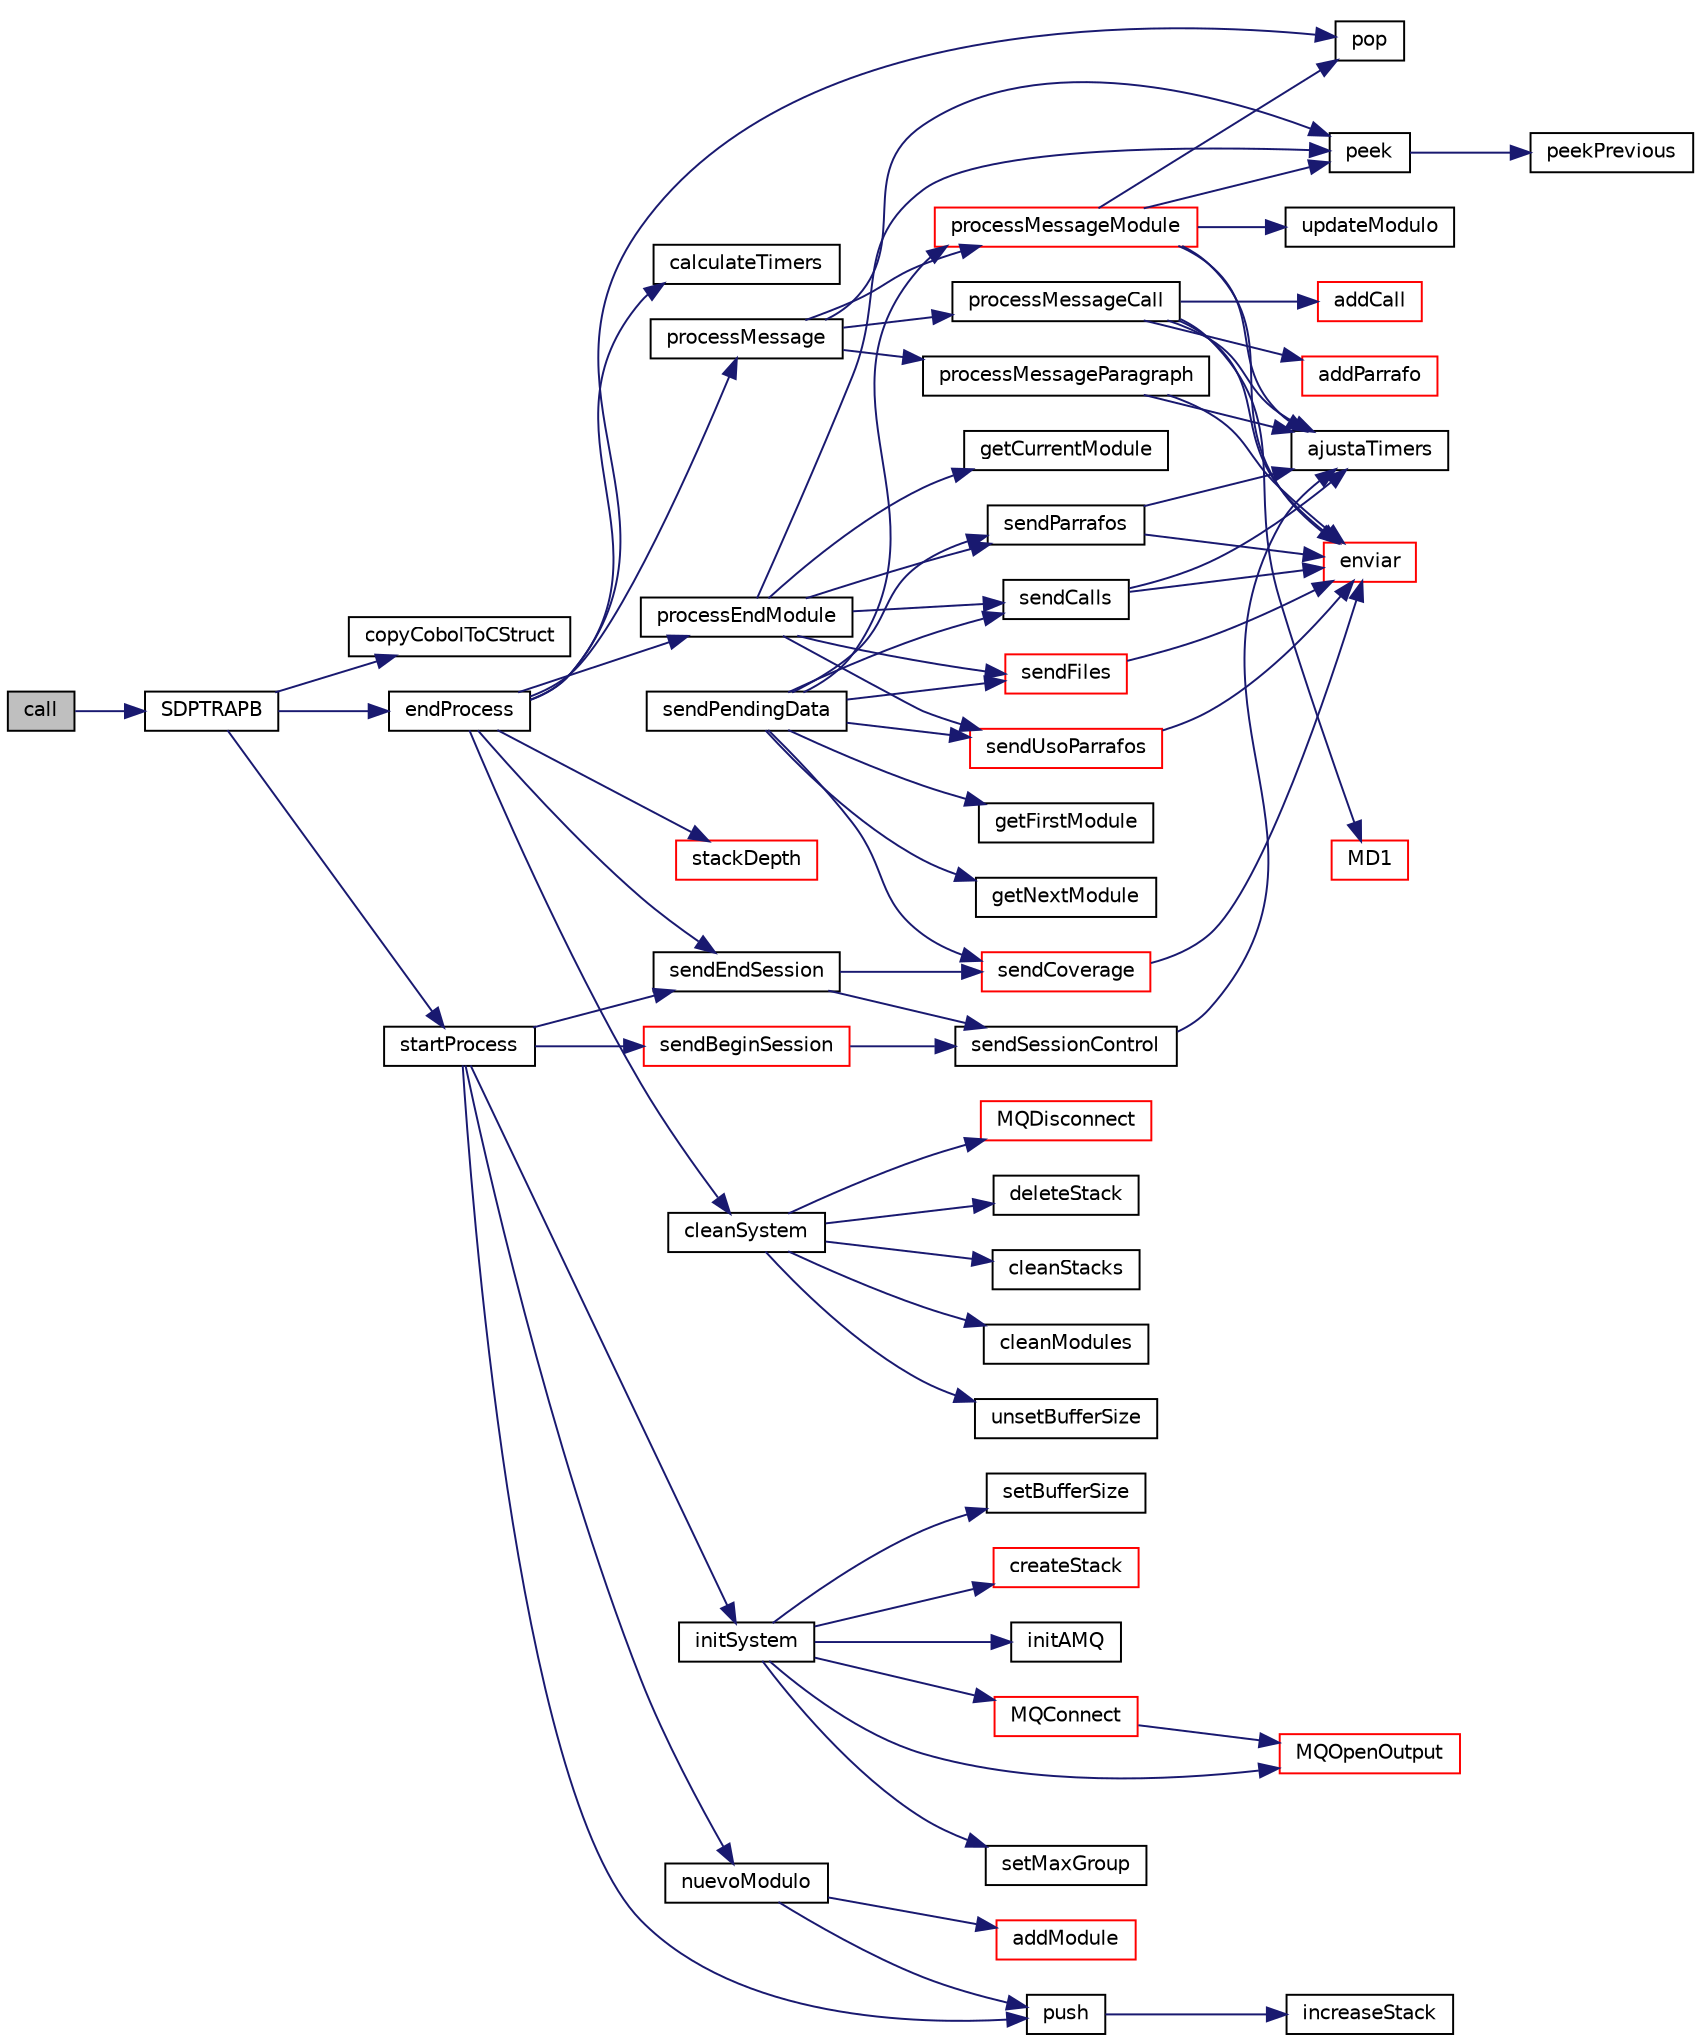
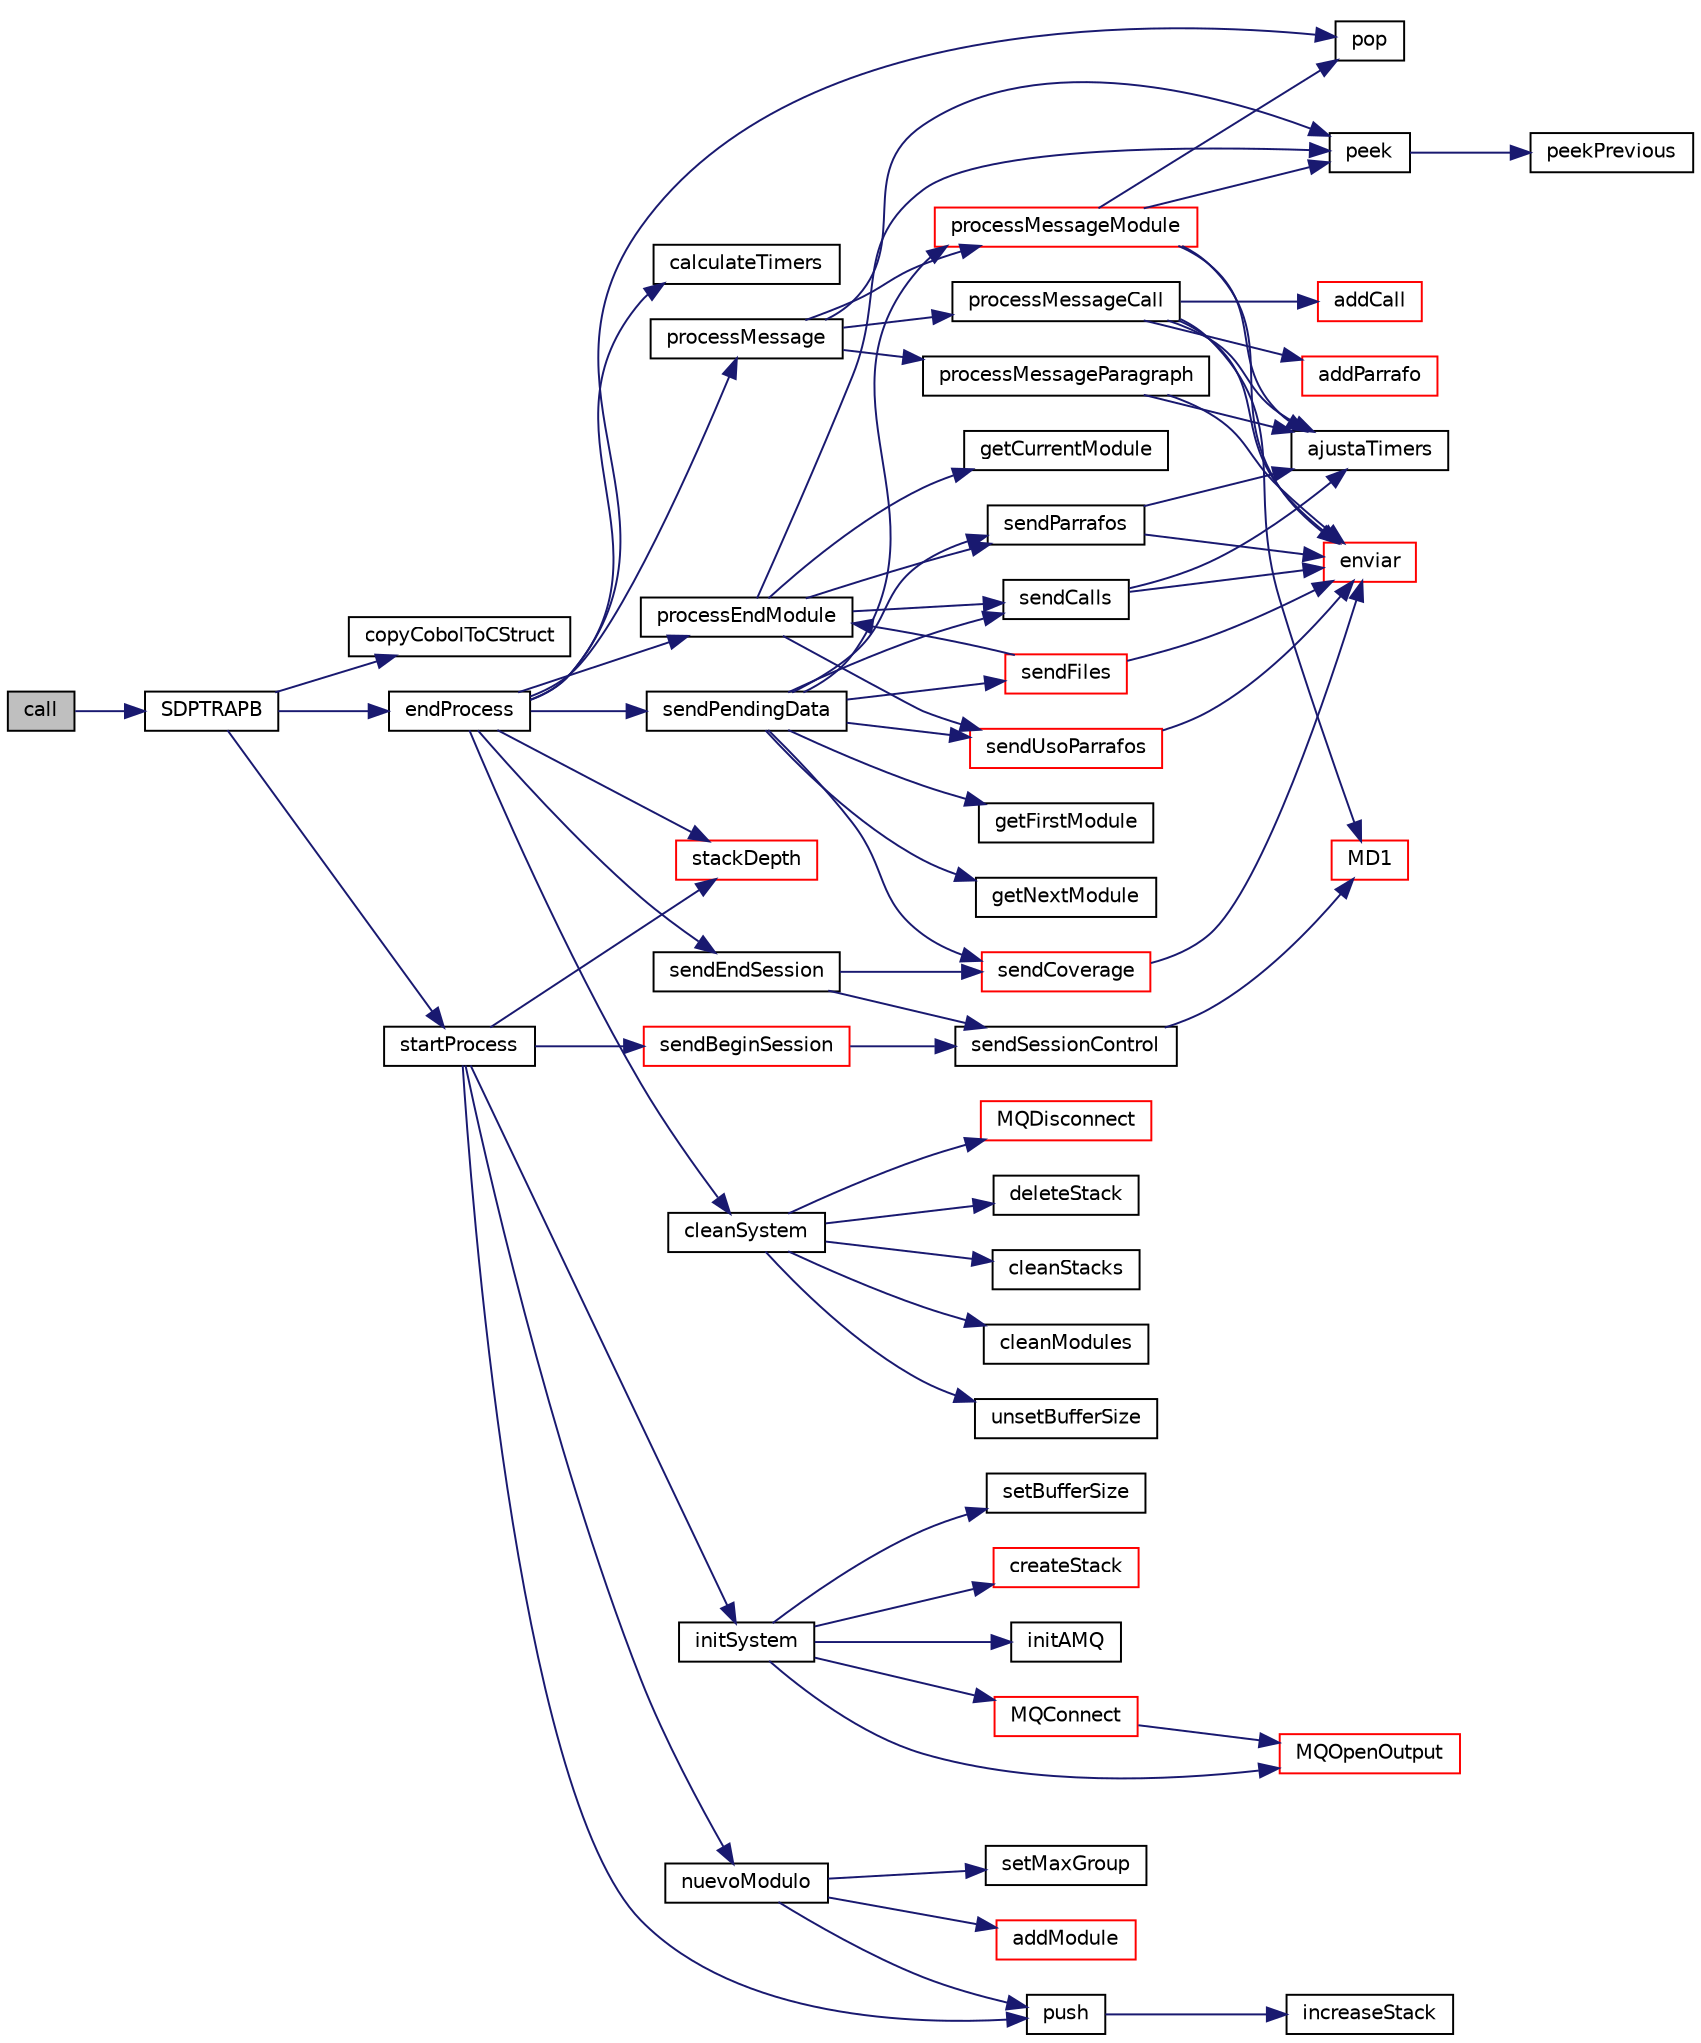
  digraph {
    rankdir=LR
    node [color=black fillcolor=white fontname=Helvetica fontsize=10 shape=record style=filled]
    edge [color=midnightblue fontname=Helvetica fontsize=10 labelfontname=Helvetica labelfontsize=10 style=solid]
    n1 [fillcolor=grey75 fontcolor=black height=0.2 label=call width=0.4]
    n2 [height=0.2 label=SDPTRAPB width=0.4]
    n3 [height=0.2 label=copyCobolToCStruct width=0.4]
    n4 [height=0.2 label=endProcess width=0.4]
    n5 [height=0.2 label=startProcess width=0.4]
    n6 [height=0.2 label=pop width=0.4]
    n7 [height=0.2 label=calculateTimers width=0.4]
    n8 [height=0.2 label=processMessage width=0.4]
    n9 [height=0.2 label=processEndModule width=0.4]
    n10 [color=red height=0.2 label=stackDepth width=0.4]
    n11 [height=0.2 label=sendPendingData width=0.4]
    n12 [height=0.2 label=sendEndSession width=0.4]
    n13 [height=0.2 label=cleanSystem width=0.4]
    n14 [height=0.2 label=initSystem width=0.4]
    n15 [height=0.2 label=nuevoModulo width=0.4]
    n16 [height=0.2 label=push width=0.4]
    n17 [color=red height=0.2 label=sendBeginSession width=0.4]
    n18 [height=0.2 label=peek width=0.4]
    n19 [height=0.2 label=processMessageCall width=0.4]
    n20 [height=0.2 label=processMessageParagraph width=0.4]
    n21 [color=red height=0.2 label=processMessageModule width=0.4]
    n22 [height=0.2 label=sendParrafos width=0.4]
    n23 [height=0.2 label=getCurrentModule width=0.4]
    n24 [height=0.2 label=sendCalls width=0.4]
    n25 [color=red height=0.2 label=sendUsoParrafos width=0.4]
    n26 [color=red height=0.2 label=sendFiles width=0.4]
    n27 [color=red height=0.2 label=sendCoverage width=0.4]
    n28 [height=0.2 label=getFirstModule width=0.4]
    n29 [height=0.2 label=getNextModule width=0.4]
    n30 [height=0.2 label=sendSessionControl width=0.4]
    n31 [color=red height=0.2 label=MQDisconnect width=0.4]
    n32 [height=0.2 label=deleteStack width=0.4]
    n33 [height=0.2 label=cleanStacks width=0.4]
    n34 [height=0.2 label=cleanModules width=0.4]
    n35 [height=0.2 label=unsetBufferSize width=0.4]
    n36 [height=0.2 label=peekPrevious width=0.4]
    n37 [color=red height=0.2 label=addCall width=0.4]
    n38 [height=0.2 label=ajustaTimers width=0.4]
    n39 [color=red height=0.2 label=MD1 width=0.4]
    n40 [color=red height=0.2 label=enviar width=0.4]
    n41 [color=red height=0.2 label=addParrafo width=0.4]
-   n42 [height=0.2 label=updateModulo width=0.4]
    n43 [height=0.2 label=setMaxGroup width=0.4]
    n44 [height=0.2 label=setBufferSize width=0.4]
    n45 [color=red height=0.2 label=createStack width=0.4]
    n46 [height=0.2 label=initAMQ width=0.4]
    n47 [color=red height=0.2 label=MQConnect width=0.4]
    n48 [color=red height=0.2 label=MQOpenOutput width=0.4]
    n49 [color=red height=0.2 label=addModule width=0.4]
    n50 [height=0.2 label=increaseStack width=0.4]
    n1 -> n2
    n2 -> n3
    n2 -> n4
    n2 -> n5
    n4 -> n6
    n4 -> n7
    n4 -> n8
    n4 -> n9
    n4 -> n10
+   n4 -> n11
    n4 -> n12
    n4 -> n13
-   n5 -> n12
+   n5 -> n10
    n5 -> n14
    n5 -> n15
    n5 -> n16
    n5 -> n17
    n8 -> n18
    n8 -> n19
    n8 -> n20
    n8 -> n21
    n9 -> n18
    n9 -> n22
    n9 -> n23
    n9 -> n24
    n9 -> n25
-   n9 -> n26
+   n26 -> n9
    n11 -> n21
    n11 -> n22
    n11 -> n24
    n11 -> n25
    n11 -> n26
    n11 -> n27
    n11 -> n28
    n11 -> n29
    n12 -> n27
    n12 -> n30
    n13 -> n31
    n13 -> n32
    n13 -> n33
    n13 -> n34
    n13 -> n35
-   n14 -> n43
+   n15 -> n43
    n14 -> n44
    n14 -> n45
    n14 -> n46
    n14 -> n47
    n14 -> n48
    n15 -> n16
    n15 -> n49
    n16 -> n50
    n17 -> n30
    n18 -> n36
    n19 -> n37
    n19 -> n38
    n19 -> n39
    n19 -> n40
    n19 -> n41
    n20 -> n38
    n20 -> n40
    n21 -> n6
    n21 -> n18
    n21 -> n38
    n21 -> n40
-   n21 -> n42
    n22 -> n38
    n22 -> n40
    n24 -> n38
    n24 -> n40
    n25 -> n40
    n26 -> n40
    n27 -> n40
-   n30 -> n38
+   n30 -> n39
    n47 -> n48
  }
